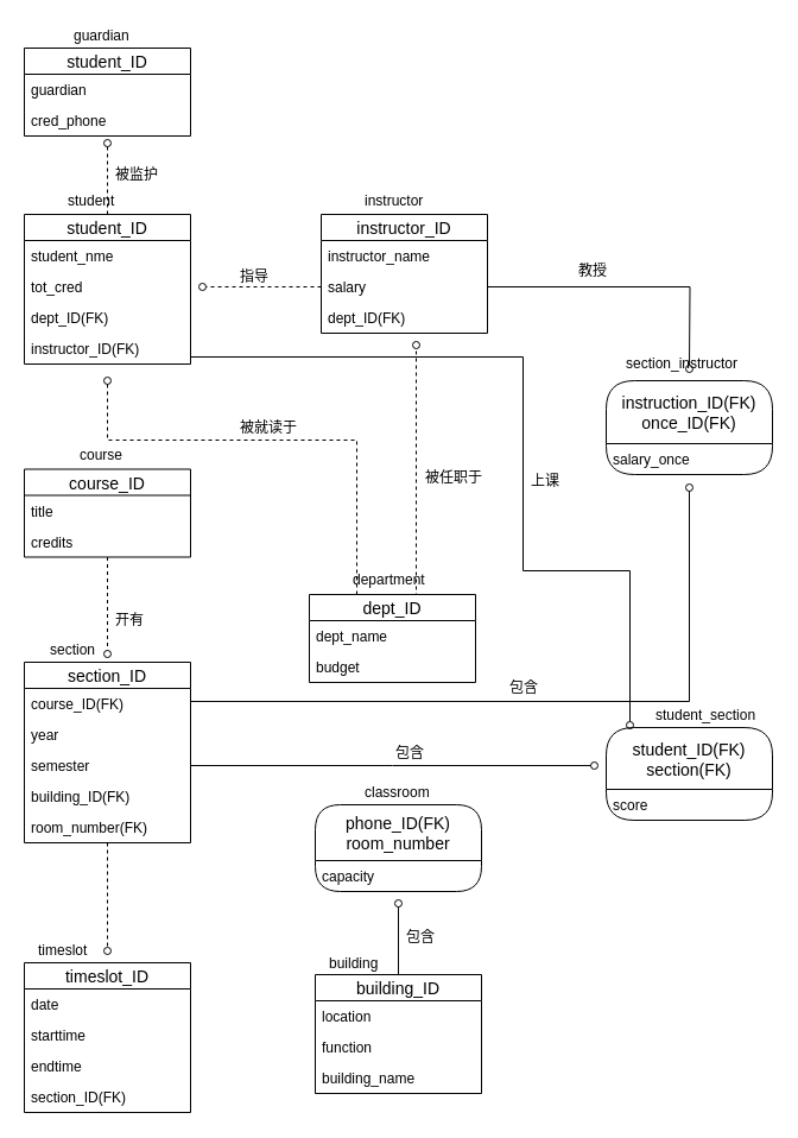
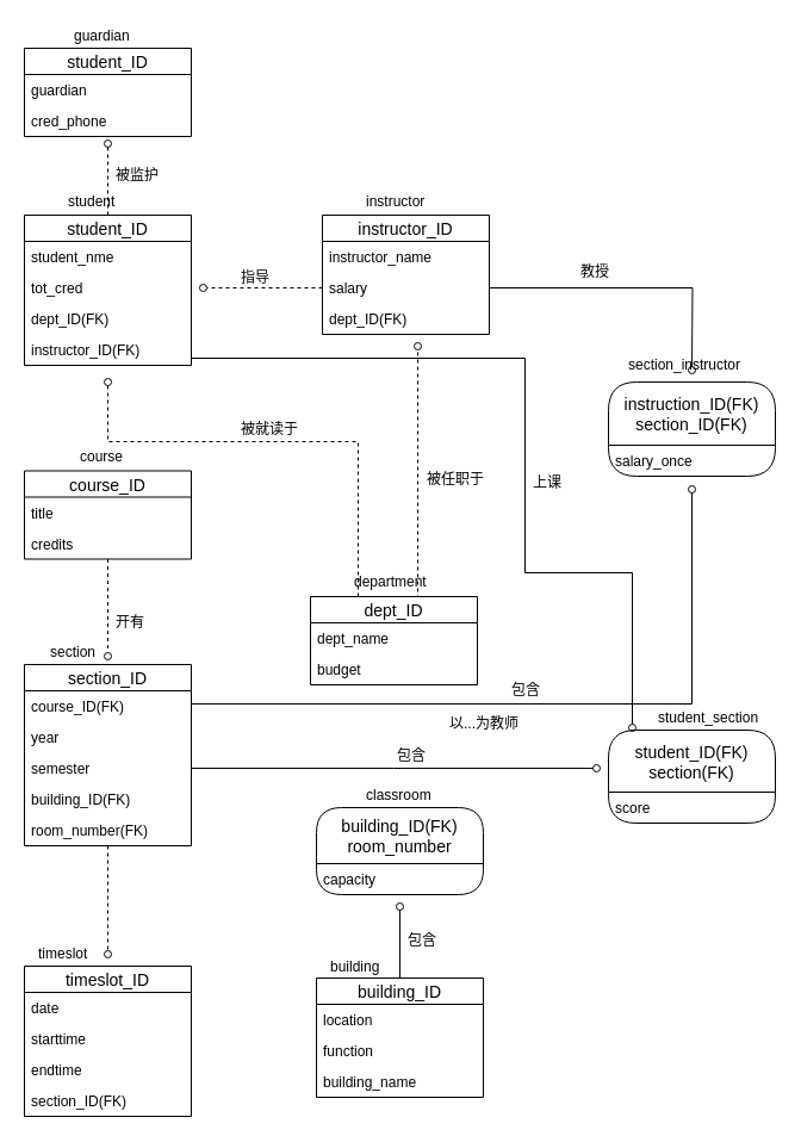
  <mxCell id="0" />
  <mxCell id="1" parent="0" />
  <mxCell id="2" style="edgeStyle=orthogonalEdgeStyle;rounded=0;orthogonalLoop=1;jettySize=auto;html=1;endArrow=oval;endFill=0;" parent="1" source="4" edge="1"><mxGeometry relative="1" as="geometry"><mxPoint x="530" y="610" as="targetPoint" /><Array as="points"><mxPoint x="440" y="300" /><mxPoint x="440" y="480" /><mxPoint x="530" y="480" /></Array></mxGeometry></mxCell>
  <mxCell id="3" style="edgeStyle=orthogonalEdgeStyle;rounded=0;orthogonalLoop=1;jettySize=auto;html=1;dashed=1;endArrow=oval;endFill=0;" edge="1" parent="1" source="4"><mxGeometry relative="1" as="geometry"><mxPoint x="90" y="120" as="targetPoint" /></mxGeometry></mxCell>
  <mxCell id="4" value="student_ID" style="swimlane;fontStyle=0;childLayout=stackLayout;horizontal=1;startSize=22;fillColor=none;horizontalStack=0;resizeParent=1;resizeParentMax=0;resizeLast=0;collapsible=1;marginBottom=0;swimlaneFillColor=#ffffff;align=center;fontSize=14;rounded=0;" parent="1" vertex="1"><mxGeometry x="20" y="180" width="140" height="126" as="geometry" /></mxCell>
  <mxCell id="5" value="student_nme" style="text;strokeColor=none;fillColor=none;spacingLeft=4;spacingRight=4;overflow=hidden;rotatable=0;points=[[0,0.5],[1,0.5]];portConstraint=eastwest;fontSize=12;" parent="4" vertex="1"><mxGeometry y="22" width="140" height="26" as="geometry" /></mxCell>
  <mxCell id="6" value="tot_cred" style="text;strokeColor=none;fillColor=none;spacingLeft=4;spacingRight=4;overflow=hidden;rotatable=0;points=[[0,0.5],[1,0.5]];portConstraint=eastwest;fontSize=12;" parent="4" vertex="1"><mxGeometry y="48" width="140" height="26" as="geometry" /></mxCell>
  <mxCell id="7" value="dept_ID(FK)" style="text;strokeColor=none;fillColor=none;spacingLeft=4;spacingRight=4;overflow=hidden;rotatable=0;points=[[0,0.5],[1,0.5]];portConstraint=eastwest;fontSize=12;" parent="4" vertex="1"><mxGeometry y="74" width="140" height="26" as="geometry" /></mxCell>
  <mxCell id="8" value="instructor_ID(FK)" style="text;strokeColor=none;fillColor=none;spacingLeft=4;spacingRight=4;overflow=hidden;rotatable=0;points=[[0,0.5],[1,0.5]];portConstraint=eastwest;fontSize=12;" parent="4" vertex="1"><mxGeometry y="100" width="140" height="26" as="geometry" /></mxCell>
  <mxCell id="9" style="edgeStyle=orthogonalEdgeStyle;rounded=0;orthogonalLoop=1;jettySize=auto;html=1;dashed=1;endArrow=oval;endFill=0;" parent="1" source="10" edge="1"><mxGeometry relative="1" as="geometry"><mxPoint x="90" y="550" as="targetPoint" /></mxGeometry></mxCell>
  <mxCell id="10" value="course_ID" style="swimlane;fontStyle=0;childLayout=stackLayout;horizontal=1;startSize=22;fillColor=none;horizontalStack=0;resizeParent=1;resizeParentMax=0;resizeLast=0;collapsible=1;marginBottom=0;swimlaneFillColor=#ffffff;align=center;fontSize=14;rounded=0;" parent="1" vertex="1"><mxGeometry x="20" y="394.5" width="140" height="74" as="geometry" /></mxCell>
  <mxCell id="11" value="title" style="text;strokeColor=none;fillColor=none;spacingLeft=4;spacingRight=4;overflow=hidden;rotatable=0;points=[[0,0.5],[1,0.5]];portConstraint=eastwest;fontSize=12;" parent="10" vertex="1"><mxGeometry y="22" width="140" height="26" as="geometry" /></mxCell>
  <mxCell id="12" value="credits" style="text;strokeColor=none;fillColor=none;spacingLeft=4;spacingRight=4;overflow=hidden;rotatable=0;points=[[0,0.5],[1,0.5]];portConstraint=eastwest;fontSize=12;" parent="10" vertex="1"><mxGeometry y="48" width="140" height="26" as="geometry" /></mxCell>
  <mxCell id="13" value="instructor_ID" style="swimlane;fontStyle=0;childLayout=stackLayout;horizontal=1;startSize=22;fillColor=none;horizontalStack=0;resizeParent=1;resizeParentMax=0;resizeLast=0;collapsible=1;marginBottom=0;swimlaneFillColor=#ffffff;align=center;fontSize=14;rounded=0;" parent="1" vertex="1"><mxGeometry x="270" y="180" width="140" height="100" as="geometry" /></mxCell>
  <mxCell id="14" value="instructor_name" style="text;strokeColor=none;fillColor=none;spacingLeft=4;spacingRight=4;overflow=hidden;rotatable=0;points=[[0,0.5],[1,0.5]];portConstraint=eastwest;fontSize=12;" parent="13" vertex="1"><mxGeometry y="22" width="140" height="26" as="geometry" /></mxCell>
  <mxCell id="15" value="salary" style="text;strokeColor=none;fillColor=none;spacingLeft=4;spacingRight=4;overflow=hidden;rotatable=0;points=[[0,0.5],[1,0.5]];portConstraint=eastwest;fontSize=12;" parent="13" vertex="1"><mxGeometry y="48" width="140" height="26" as="geometry" /></mxCell>
  <mxCell id="16" value="dept_ID(FK)" style="text;strokeColor=none;fillColor=none;spacingLeft=4;spacingRight=4;overflow=hidden;rotatable=0;points=[[0,0.5],[1,0.5]];portConstraint=eastwest;fontSize=12;" parent="13" vertex="1"><mxGeometry y="74" width="140" height="26" as="geometry" /></mxCell>
  <mxCell id="17" style="edgeStyle=orthogonalEdgeStyle;rounded=0;orthogonalLoop=1;jettySize=auto;html=1;exitX=0.5;exitY=0;exitDx=0;exitDy=0;dashed=1;endArrow=oval;endFill=0;" parent="1" source="19" edge="1"><mxGeometry relative="1" as="geometry"><mxPoint x="350" y="290" as="targetPoint" /><Array as="points"><mxPoint x="350" y="500" /><mxPoint x="350" y="290" /></Array></mxGeometry></mxCell>
  <mxCell id="18" style="edgeStyle=orthogonalEdgeStyle;rounded=0;orthogonalLoop=1;jettySize=auto;html=1;exitX=0.5;exitY=0;exitDx=0;exitDy=0;dashed=1;endArrow=oval;endFill=0;" parent="1" source="19" edge="1"><mxGeometry relative="1" as="geometry"><mxPoint x="90" y="320" as="targetPoint" /><Array as="points"><mxPoint x="300" y="500" /><mxPoint x="300" y="370" /><mxPoint x="90" y="370" /></Array></mxGeometry></mxCell>
  <mxCell id="19" value="dept_ID" style="swimlane;fontStyle=0;childLayout=stackLayout;horizontal=1;startSize=22;fillColor=none;horizontalStack=0;resizeParent=1;resizeParentMax=0;resizeLast=0;collapsible=1;marginBottom=0;swimlaneFillColor=#ffffff;align=center;fontSize=14;rounded=0;" parent="1" vertex="1"><mxGeometry x="260" y="500" width="140" height="74" as="geometry" /></mxCell>
  <mxCell id="20" value="dept_name" style="text;strokeColor=none;fillColor=none;spacingLeft=4;spacingRight=4;overflow=hidden;rotatable=0;points=[[0,0.5],[1,0.5]];portConstraint=eastwest;fontSize=12;" parent="19" vertex="1"><mxGeometry y="22" width="140" height="26" as="geometry" /></mxCell>
  <mxCell id="21" value="budget" style="text;strokeColor=none;fillColor=none;spacingLeft=4;spacingRight=4;overflow=hidden;rotatable=0;points=[[0,0.5],[1,0.5]];portConstraint=eastwest;fontSize=12;" parent="19" vertex="1"><mxGeometry y="48" width="140" height="26" as="geometry" /></mxCell>
  <mxCell id="22" style="edgeStyle=orthogonalEdgeStyle;rounded=0;orthogonalLoop=1;jettySize=auto;html=1;exitX=0;exitY=0.5;exitDx=0;exitDy=0;endArrow=oval;endFill=0;dashed=1;" parent="1" source="15" edge="1"><mxGeometry relative="1" as="geometry"><mxPoint x="170" y="241" as="targetPoint" /></mxGeometry></mxCell>
  <mxCell id="23" style="edgeStyle=orthogonalEdgeStyle;rounded=0;orthogonalLoop=1;jettySize=auto;html=1;dashed=1;endArrow=oval;endFill=0;" parent="1" source="24" edge="1"><mxGeometry relative="1" as="geometry"><mxPoint x="90" y="800" as="targetPoint" /></mxGeometry></mxCell>
  <mxCell id="24" value="section_ID" style="swimlane;fontStyle=0;childLayout=stackLayout;horizontal=1;startSize=22;fillColor=none;horizontalStack=0;resizeParent=1;resizeParentMax=0;resizeLast=0;collapsible=1;marginBottom=0;swimlaneFillColor=#ffffff;align=center;fontSize=14;rounded=0;" parent="1" vertex="1"><mxGeometry x="20" y="557" width="140" height="152" as="geometry" /></mxCell>
  <mxCell id="25" value="course_ID(FK)" style="text;strokeColor=none;fillColor=none;spacingLeft=4;spacingRight=4;overflow=hidden;rotatable=0;points=[[0,0.5],[1,0.5]];portConstraint=eastwest;fontSize=12;" parent="24" vertex="1"><mxGeometry y="22" width="140" height="26" as="geometry" /></mxCell>
  <mxCell id="26" value="year" style="text;strokeColor=none;fillColor=none;spacingLeft=4;spacingRight=4;overflow=hidden;rotatable=0;points=[[0,0.5],[1,0.5]];portConstraint=eastwest;fontSize=12;" parent="24" vertex="1"><mxGeometry y="48" width="140" height="26" as="geometry" /></mxCell>
  <mxCell id="27" value="semester" style="text;strokeColor=none;fillColor=none;spacingLeft=4;spacingRight=4;overflow=hidden;rotatable=0;points=[[0,0.5],[1,0.5]];portConstraint=eastwest;fontSize=12;" parent="24" vertex="1"><mxGeometry y="74" width="140" height="26" as="geometry" /></mxCell>
  <mxCell id="28" value="building_ID(FK)" style="text;strokeColor=none;fillColor=none;spacingLeft=4;spacingRight=4;overflow=hidden;rotatable=0;points=[[0,0.5],[1,0.5]];portConstraint=eastwest;fontSize=12;" parent="24" vertex="1"><mxGeometry y="100" width="140" height="26" as="geometry" /></mxCell>
  <mxCell id="29" value="room_number(FK)" style="text;strokeColor=none;fillColor=none;spacingLeft=4;spacingRight=4;overflow=hidden;rotatable=0;points=[[0,0.5],[1,0.5]];portConstraint=eastwest;fontSize=12;" parent="24" vertex="1"><mxGeometry y="126" width="140" height="26" as="geometry" /></mxCell>
- <mxCell id="30" value="&#10;phone_ID(FK)&#10;room_number&#10;" style="swimlane;fontStyle=0;childLayout=stackLayout;horizontal=1;startSize=47;fillColor=none;horizontalStack=0;resizeParent=1;resizeParentMax=0;resizeLast=0;collapsible=1;marginBottom=0;swimlaneFillColor=#ffffff;align=center;fontSize=14;rounded=1;" parent="1" vertex="1"><mxGeometry x="265" y="677" width="140" height="73" as="geometry" /></mxCell>
+ <mxCell id="30" value="&#10;building_ID(FK)&#10;room_number&#10;" style="swimlane;fontStyle=0;childLayout=stackLayout;horizontal=1;startSize=47;fillColor=none;horizontalStack=0;resizeParent=1;resizeParentMax=0;resizeLast=0;collapsible=1;marginBottom=0;swimlaneFillColor=#ffffff;align=center;fontSize=14;rounded=1;" parent="1" vertex="1"><mxGeometry x="265" y="677" width="140" height="73" as="geometry" /></mxCell>
  <mxCell id="31" value="capacity" style="text;strokeColor=none;fillColor=none;spacingLeft=4;spacingRight=4;overflow=hidden;rotatable=0;points=[[0,0.5],[1,0.5]];portConstraint=eastwest;fontSize=12;" parent="30" vertex="1"><mxGeometry y="47" width="140" height="26" as="geometry" /></mxCell>
  <mxCell id="32" value="timeslot_ID" style="swimlane;fontStyle=0;childLayout=stackLayout;horizontal=1;startSize=22;fillColor=none;horizontalStack=0;resizeParent=1;resizeParentMax=0;resizeLast=0;collapsible=1;marginBottom=0;swimlaneFillColor=#ffffff;align=center;fontSize=14;rounded=0;" parent="1" vertex="1"><mxGeometry x="20" y="810" width="140" height="126" as="geometry" /></mxCell>
  <mxCell id="33" value="date" style="text;strokeColor=none;fillColor=none;spacingLeft=4;spacingRight=4;overflow=hidden;rotatable=0;points=[[0,0.5],[1,0.5]];portConstraint=eastwest;fontSize=12;" parent="32" vertex="1"><mxGeometry y="22" width="140" height="26" as="geometry" /></mxCell>
  <mxCell id="34" value="starttime" style="text;strokeColor=none;fillColor=none;spacingLeft=4;spacingRight=4;overflow=hidden;rotatable=0;points=[[0,0.5],[1,0.5]];portConstraint=eastwest;fontSize=12;" parent="32" vertex="1"><mxGeometry y="48" width="140" height="26" as="geometry" /></mxCell>
  <mxCell id="35" value="endtime" style="text;strokeColor=none;fillColor=none;spacingLeft=4;spacingRight=4;overflow=hidden;rotatable=0;points=[[0,0.5],[1,0.5]];portConstraint=eastwest;fontSize=12;" parent="32" vertex="1"><mxGeometry y="74" width="140" height="26" as="geometry" /></mxCell>
  <mxCell id="36" value="section_ID(FK)" style="text;strokeColor=none;fillColor=none;spacingLeft=4;spacingRight=4;overflow=hidden;rotatable=0;points=[[0,0.5],[1,0.5]];portConstraint=eastwest;fontSize=12;" parent="32" vertex="1"><mxGeometry y="100" width="140" height="26" as="geometry" /></mxCell>
- <mxCell id="37" value="&#10;instruction_ID(FK)&#10;once_ID(FK)&#10;" style="swimlane;fontStyle=0;childLayout=stackLayout;horizontal=1;startSize=53;fillColor=none;horizontalStack=0;resizeParent=1;resizeParentMax=0;resizeLast=0;collapsible=1;marginBottom=0;swimlaneFillColor=#ffffff;align=center;fontSize=14;rounded=1;" parent="1" vertex="1"><mxGeometry x="510" y="320" width="140" height="79" as="geometry" /></mxCell>
+ <mxCell id="37" value="&#10;instruction_ID(FK)&#10;section_ID(FK)&#10;" style="swimlane;fontStyle=0;childLayout=stackLayout;horizontal=1;startSize=53;fillColor=none;horizontalStack=0;resizeParent=1;resizeParentMax=0;resizeLast=0;collapsible=1;marginBottom=0;swimlaneFillColor=#ffffff;align=center;fontSize=14;rounded=1;" parent="1" vertex="1"><mxGeometry x="510" y="320" width="140" height="79" as="geometry" /></mxCell>
  <mxCell id="38" value="salary_once" style="text;strokeColor=none;fillColor=none;spacingLeft=4;spacingRight=4;overflow=hidden;rotatable=0;points=[[0,0.5],[1,0.5]];portConstraint=eastwest;fontSize=12;" parent="37" vertex="1"><mxGeometry y="53" width="140" height="26" as="geometry" /></mxCell>
  <mxCell id="39" value="&#10;student_ID(FK)&#10;section(FK)&#10;" style="swimlane;fontStyle=0;childLayout=stackLayout;horizontal=1;startSize=52;fillColor=none;horizontalStack=0;resizeParent=1;resizeParentMax=0;resizeLast=0;collapsible=1;marginBottom=0;swimlaneFillColor=#ffffff;align=center;fontSize=14;rounded=1;" parent="1" vertex="1"><mxGeometry x="510" y="612" width="140" height="78" as="geometry" /></mxCell>
  <mxCell id="40" value="score" style="text;strokeColor=none;fillColor=none;spacingLeft=4;spacingRight=4;overflow=hidden;rotatable=0;points=[[0,0.5],[1,0.5]];portConstraint=eastwest;fontSize=12;" parent="39" vertex="1"><mxGeometry y="52" width="140" height="26" as="geometry" /></mxCell>
  <mxCell id="41" style="edgeStyle=orthogonalEdgeStyle;rounded=0;orthogonalLoop=1;jettySize=auto;html=1;exitX=1;exitY=0.5;exitDx=0;exitDy=0;endArrow=oval;endFill=0;" parent="1" source="15" edge="1"><mxGeometry relative="1" as="geometry"><mxPoint x="580" y="310" as="targetPoint" /></mxGeometry></mxCell>
  <mxCell id="42" style="edgeStyle=orthogonalEdgeStyle;rounded=0;orthogonalLoop=1;jettySize=auto;html=1;exitX=1;exitY=0.5;exitDx=0;exitDy=0;endArrow=oval;endFill=0;" parent="1" source="27" edge="1"><mxGeometry relative="1" as="geometry"><mxPoint x="500" y="644" as="targetPoint" /></mxGeometry></mxCell>
  <mxCell id="43" style="edgeStyle=orthogonalEdgeStyle;rounded=0;orthogonalLoop=1;jettySize=auto;html=1;endArrow=oval;endFill=0;" parent="1" source="44" edge="1"><mxGeometry relative="1" as="geometry"><mxPoint x="335" y="760" as="targetPoint" /></mxGeometry></mxCell>
  <mxCell id="44" value="building_ID" style="swimlane;fontStyle=0;childLayout=stackLayout;horizontal=1;startSize=22;fillColor=none;horizontalStack=0;resizeParent=1;resizeParentMax=0;resizeLast=0;collapsible=1;marginBottom=0;swimlaneFillColor=#ffffff;align=center;fontSize=14;rounded=0;" parent="1" vertex="1"><mxGeometry x="265" y="820" width="140" height="100" as="geometry" /></mxCell>
  <mxCell id="45" value="location" style="text;strokeColor=none;fillColor=none;spacingLeft=4;spacingRight=4;overflow=hidden;rotatable=0;points=[[0,0.5],[1,0.5]];portConstraint=eastwest;fontSize=12;" parent="44" vertex="1"><mxGeometry y="22" width="140" height="26" as="geometry" /></mxCell>
  <mxCell id="46" value="function" style="text;strokeColor=none;fillColor=none;spacingLeft=4;spacingRight=4;overflow=hidden;rotatable=0;points=[[0,0.5],[1,0.5]];portConstraint=eastwest;fontSize=12;" parent="44" vertex="1"><mxGeometry y="48" width="140" height="26" as="geometry" /></mxCell>
  <mxCell id="47" value="building_name" style="text;strokeColor=none;fillColor=none;spacingLeft=4;spacingRight=4;overflow=hidden;rotatable=0;points=[[0,0.5],[1,0.5]];portConstraint=eastwest;fontSize=12;" parent="44" vertex="1"><mxGeometry y="74" width="140" height="26" as="geometry" /></mxCell>
  <mxCell id="48" style="edgeStyle=orthogonalEdgeStyle;rounded=0;orthogonalLoop=1;jettySize=auto;html=1;exitX=1;exitY=0.5;exitDx=0;exitDy=0;endArrow=oval;endFill=0;" parent="1" source="27" edge="1"><mxGeometry relative="1" as="geometry"><mxPoint x="580" y="410" as="targetPoint" /><Array as="points"><mxPoint x="160" y="590" /><mxPoint x="580" y="590" /></Array></mxGeometry></mxCell>
  <mxCell id="49" value="student" style="text;html=1;resizable=0;points=[];autosize=1;align=left;verticalAlign=top;spacingTop=-4;" parent="1" vertex="1"><mxGeometry x="55" y="159" width="50" height="20" as="geometry" /></mxCell>
  <mxCell id="50" value="instructor" style="text;html=1;resizable=0;points=[];autosize=1;align=left;verticalAlign=top;spacingTop=-4;" parent="1" vertex="1"><mxGeometry x="305" y="159" width="60" height="20" as="geometry" /></mxCell>
  <mxCell id="51" value="section_instructor" style="text;html=1;resizable=0;points=[];autosize=1;align=left;verticalAlign=top;spacingTop=-4;" parent="1" vertex="1"><mxGeometry x="525" y="296" width="110" height="20" as="geometry" /></mxCell>
  <mxCell id="52" value="course" style="text;html=1;resizable=0;points=[];autosize=1;align=left;verticalAlign=top;spacingTop=-4;" parent="1" vertex="1"><mxGeometry x="65" y="373" width="50" height="20" as="geometry" /></mxCell>
  <mxCell id="53" value="section" style="text;html=1;resizable=0;points=[];autosize=1;align=left;verticalAlign=top;spacingTop=-4;" parent="1" vertex="1"><mxGeometry x="40" y="537" width="50" height="20" as="geometry" /></mxCell>
  <mxCell id="54" value="department" style="text;html=1;resizable=0;points=[];autosize=1;align=left;verticalAlign=top;spacingTop=-4;" parent="1" vertex="1"><mxGeometry x="295" y="478" width="80" height="20" as="geometry" /></mxCell>
  <mxCell id="55" value="classroom" style="text;html=1;resizable=0;points=[];autosize=1;align=left;verticalAlign=top;spacingTop=-4;" parent="1" vertex="1"><mxGeometry x="305" y="657" width="70" height="20" as="geometry" /></mxCell>
  <mxCell id="56" value="timeslot" style="text;html=1;resizable=0;points=[];autosize=1;align=left;verticalAlign=top;spacingTop=-4;" parent="1" vertex="1"><mxGeometry x="30" y="790" width="60" height="20" as="geometry" /></mxCell>
  <mxCell id="57" value="building" style="text;html=1;resizable=0;points=[];autosize=1;align=left;verticalAlign=top;spacingTop=-4;" parent="1" vertex="1"><mxGeometry x="275" y="801" width="60" height="20" as="geometry" /></mxCell>
  <mxCell id="58" value="student_section" style="text;html=1;resizable=0;points=[];autosize=1;align=left;verticalAlign=top;spacingTop=-4;" parent="1" vertex="1"><mxGeometry x="550" y="592" width="100" height="20" as="geometry" /></mxCell>
  <mxCell id="59" value="包含" style="text;html=1;resizable=0;points=[];autosize=1;align=left;verticalAlign=top;spacingTop=-4;" parent="1" vertex="1"><mxGeometry x="340" y="779" width="40" height="20" as="geometry" /></mxCell>
  <mxCell id="60" value="开有" style="text;html=1;resizable=0;points=[];autosize=1;align=left;verticalAlign=top;spacingTop=-4;" parent="1" vertex="1"><mxGeometry x="95" y="512" width="40" height="20" as="geometry" /></mxCell>
  <mxCell id="61" value="被就读于" style="text;html=1;resizable=0;points=[];autosize=1;align=left;verticalAlign=top;spacingTop=-4;" parent="1" vertex="1"><mxGeometry x="200" y="349.5" width="60" height="20" as="geometry" /></mxCell>
  <mxCell id="62" value="指导" style="text;html=1;resizable=0;points=[];autosize=1;align=left;verticalAlign=top;spacingTop=-4;" parent="1" vertex="1"><mxGeometry x="200" y="223" width="40" height="20" as="geometry" /></mxCell>
  <mxCell id="63" value="教授" style="text;html=1;resizable=0;points=[];autosize=1;align=left;verticalAlign=top;spacingTop=-4;" parent="1" vertex="1"><mxGeometry x="485" y="218" width="40" height="20" as="geometry" /></mxCell>
  <mxCell id="64" value="上课" style="text;html=1;resizable=0;points=[];autosize=1;align=left;verticalAlign=top;spacingTop=-4;" parent="1" vertex="1"><mxGeometry x="445" y="394.5" width="40" height="20" as="geometry" /></mxCell>
  <mxCell id="65" value="被任职于" style="text;html=1;resizable=0;points=[];autosize=1;align=left;verticalAlign=top;spacingTop=-4;" parent="1" vertex="1"><mxGeometry x="356" y="392" width="60" height="20" as="geometry" /></mxCell>
+ <mxCell id="66" value="以...为教师" style="text;html=1;resizable=0;points=[];autosize=1;align=left;verticalAlign=top;spacingTop=-4;" parent="1" vertex="1"><mxGeometry x="375" y="597" width="70" height="20" as="geometry" /></mxCell>
  <mxCell id="67" value="包含" style="text;html=1;resizable=0;points=[];autosize=1;align=left;verticalAlign=top;spacingTop=-4;" parent="1" vertex="1"><mxGeometry x="331" y="624" width="40" height="20" as="geometry" /></mxCell>
  <mxCell id="68" value="包含" style="text;html=1;resizable=0;points=[];autosize=1;align=left;verticalAlign=top;spacingTop=-4;" parent="1" vertex="1"><mxGeometry x="427" y="569" width="40" height="20" as="geometry" /></mxCell>
  <mxCell id="69" value="student_ID" style="swimlane;fontStyle=0;childLayout=stackLayout;horizontal=1;startSize=22;fillColor=none;horizontalStack=0;resizeParent=1;resizeParentMax=0;resizeLast=0;collapsible=1;marginBottom=0;swimlaneFillColor=#ffffff;align=center;fontSize=14;" vertex="1" parent="1"><mxGeometry x="20" y="40" width="140" height="74" as="geometry" /></mxCell>
  <mxCell id="70" value="guardian" style="text;strokeColor=none;fillColor=none;spacingLeft=4;spacingRight=4;overflow=hidden;rotatable=0;points=[[0,0.5],[1,0.5]];portConstraint=eastwest;fontSize=12;" vertex="1" parent="69"><mxGeometry y="22" width="140" height="26" as="geometry" /></mxCell>
  <mxCell id="71" value="cred_phone" style="text;strokeColor=none;fillColor=none;spacingLeft=4;spacingRight=4;overflow=hidden;rotatable=0;points=[[0,0.5],[1,0.5]];portConstraint=eastwest;fontSize=12;" vertex="1" parent="69"><mxGeometry y="48" width="140" height="26" as="geometry" /></mxCell>
  <mxCell id="72" value="guardian" style="text;html=1;resizable=0;points=[];autosize=1;align=left;verticalAlign=top;spacingTop=-4;" vertex="1" parent="1"><mxGeometry x="60" y="20" width="60" height="20" as="geometry" /></mxCell>
  <mxCell id="73" value="被监护&lt;br&gt;" style="text;html=1;resizable=0;points=[];autosize=1;align=left;verticalAlign=top;spacingTop=-4;" vertex="1" parent="1"><mxGeometry x="95" y="137" width="50" height="20" as="geometry" /></mxCell>
